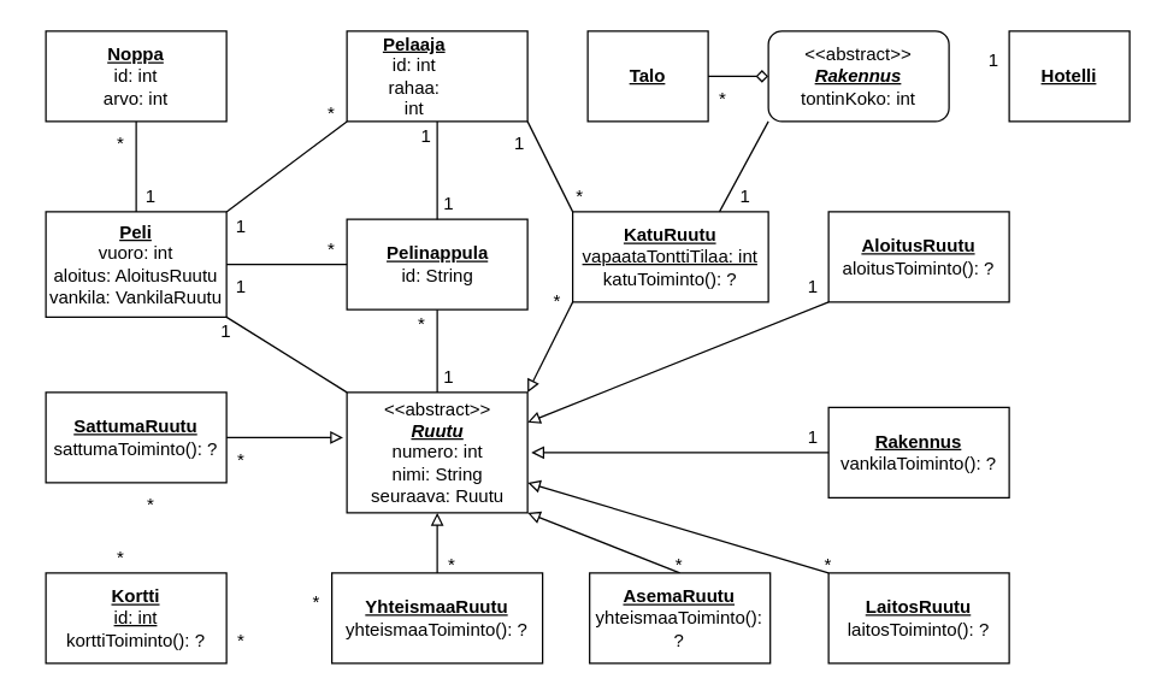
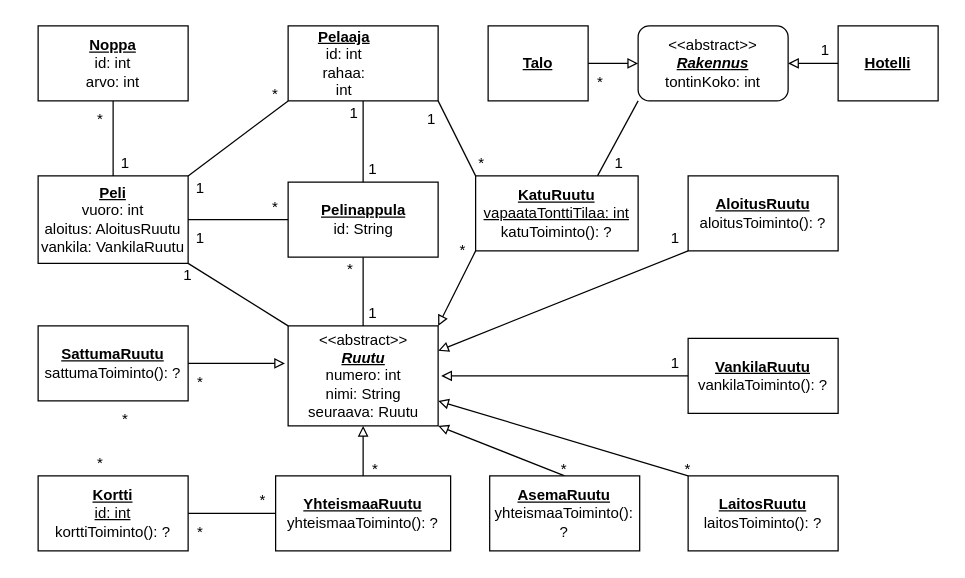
  <mxCell id="0" />
  <mxCell id="1" parent="0" />
  <mxCell id="2" value="" style="rounded=0;whiteSpace=wrap;html=1;" vertex="1" parent="1"><mxGeometry x="30" y="140" width="120" height="70" as="geometry" /></mxCell>
  <mxCell id="3" value="&lt;div&gt;&lt;u&gt;&lt;b&gt;Peli&lt;/b&gt;&lt;/u&gt;&lt;/div&gt;&lt;div&gt;vuoro: int&lt;/div&gt;&lt;div&gt;aloitus: AloitusRuutu&lt;br&gt;&lt;/div&gt;vankila: VankilaRuutu" style="text;html=1;strokeColor=none;fillColor=none;align=center;verticalAlign=middle;whiteSpace=wrap;rounded=0;" vertex="1" parent="1"><mxGeometry x="20" y="165" width="140" height="20" as="geometry" /></mxCell>
  <mxCell id="4" value="" style="rounded=0;whiteSpace=wrap;html=1;" vertex="1" parent="1"><mxGeometry x="230" y="20" width="120" height="60" as="geometry" /></mxCell>
  <mxCell id="5" value="&lt;div&gt;&lt;u&gt;&lt;b&gt;Pelaaja&lt;br&gt;&lt;/b&gt;&lt;/u&gt;&lt;/div&gt;&lt;div&gt;id: int&lt;br&gt;&lt;/div&gt;&lt;div&gt;rahaa: int&lt;br&gt;&lt;/div&gt;" style="text;html=1;strokeColor=none;fillColor=none;align=center;verticalAlign=middle;whiteSpace=wrap;rounded=0;" vertex="1" parent="1"><mxGeometry x="250" y="40" width="50" height="20" as="geometry" /></mxCell>
  <mxCell id="6" value="" style="rounded=0;whiteSpace=wrap;html=1;" vertex="1" parent="1"><mxGeometry x="230" y="260" width="120" height="80" as="geometry" /></mxCell>
  <mxCell id="7" value="&lt;div&gt;&amp;lt;&amp;lt;abstract&amp;gt;&amp;gt;&lt;br&gt;&lt;b&gt;&lt;/b&gt;&lt;u&gt;&lt;b&gt;&lt;/b&gt;&lt;/u&gt;&lt;/div&gt;&lt;div&gt;&lt;i&gt;&lt;u&gt;&lt;b&gt;Ruutu&lt;/b&gt;&lt;/u&gt;&lt;/i&gt;&lt;/div&gt;&lt;div&gt;numero: int&lt;/div&gt;&lt;div&gt;nimi: String&lt;/div&gt;&lt;div&gt;seuraava: Ruutu&lt;br&gt;&lt;/div&gt;" style="text;html=1;strokeColor=none;fillColor=none;align=center;verticalAlign=middle;whiteSpace=wrap;rounded=0;" vertex="1" parent="1"><mxGeometry x="227.5" y="290" width="125" height="20" as="geometry" /></mxCell>
  <mxCell id="8" value="" style="rounded=0;whiteSpace=wrap;html=1;" vertex="1" parent="1"><mxGeometry x="230" y="145" width="120" height="60" as="geometry" /></mxCell>
  <mxCell id="9" value="&lt;div&gt;&lt;u&gt;&lt;b&gt;Pelinappula&lt;/b&gt;&lt;/u&gt;&lt;/div&gt;&lt;div&gt;id: String&lt;br&gt;&lt;b&gt;&lt;/b&gt;&lt;/div&gt;" style="text;html=1;strokeColor=none;fillColor=none;align=center;verticalAlign=middle;whiteSpace=wrap;rounded=0;" vertex="1" parent="1"><mxGeometry x="262.5" y="165" width="55" height="20" as="geometry" /></mxCell>
  <mxCell id="10" value="" style="rounded=0;whiteSpace=wrap;html=1;" vertex="1" parent="1"><mxGeometry x="30" y="20" width="120" height="60" as="geometry" /></mxCell>
  <mxCell id="11" value="&lt;div&gt;&lt;u&gt;&lt;b&gt;Noppa&lt;/b&gt;&lt;/u&gt;&lt;/div&gt;&lt;div&gt;id: int&lt;/div&gt;&lt;div&gt;arvo: int&lt;br&gt;&lt;/div&gt;" style="text;html=1;strokeColor=none;fillColor=none;align=center;verticalAlign=middle;whiteSpace=wrap;rounded=0;" vertex="1" parent="1"><mxGeometry x="40" y="40" width="100" height="20" as="geometry" /></mxCell>
  <mxCell id="12" value="" style="endArrow=none;html=1;exitX=0.5;exitY=1;exitDx=0;exitDy=0;entryX=0.5;entryY=0;entryDx=0;entryDy=0;" edge="1" parent="1" source="8" target="6"><mxGeometry width="50" height="50" relative="1" as="geometry"><mxPoint x="390" y="250" as="sourcePoint" /><mxPoint x="260" y="220" as="targetPoint" /></mxGeometry></mxCell>
  <mxCell id="13" value="" style="endArrow=none;html=1;exitX=0.5;exitY=1;exitDx=0;exitDy=0;entryX=0.5;entryY=0;entryDx=0;entryDy=0;" edge="1" parent="1" source="4" target="8"><mxGeometry width="50" height="50" relative="1" as="geometry"><mxPoint x="300" y="120" as="sourcePoint" /><mxPoint x="260" y="120" as="targetPoint" /></mxGeometry></mxCell>
  <mxCell id="14" value="" style="endArrow=none;html=1;entryX=0.5;entryY=1;entryDx=0;entryDy=0;exitX=0.5;exitY=0;exitDx=0;exitDy=0;" edge="1" parent="1" source="2" target="10"><mxGeometry width="50" height="50" relative="1" as="geometry"><mxPoint x="390" y="250" as="sourcePoint" /><mxPoint x="440" y="200" as="targetPoint" /></mxGeometry></mxCell>
  <mxCell id="15" value="" style="endArrow=none;html=1;entryX=0;entryY=0.5;entryDx=0;entryDy=0;exitX=1;exitY=0.5;exitDx=0;exitDy=0;" edge="1" parent="1" source="2" target="8"><mxGeometry width="50" height="50" relative="1" as="geometry"><mxPoint x="390" y="250" as="sourcePoint" /><mxPoint x="440" y="200" as="targetPoint" /></mxGeometry></mxCell>
  <mxCell id="16" value="" style="endArrow=none;html=1;entryX=0;entryY=1;entryDx=0;entryDy=0;exitX=1;exitY=0;exitDx=0;exitDy=0;" edge="1" parent="1" source="2" target="4"><mxGeometry width="50" height="50" relative="1" as="geometry"><mxPoint x="390" y="250" as="sourcePoint" /><mxPoint x="440" y="200" as="targetPoint" /></mxGeometry></mxCell>
  <mxCell id="17" value="" style="endArrow=none;html=1;entryX=1;entryY=1;entryDx=0;entryDy=0;exitX=0;exitY=0;exitDx=0;exitDy=0;" edge="1" parent="1" source="6" target="2"><mxGeometry width="50" height="50" relative="1" as="geometry"><mxPoint x="390" y="250" as="sourcePoint" /><mxPoint x="440" y="200" as="targetPoint" /></mxGeometry></mxCell>
  <mxCell id="18" value="1" style="text;html=1;strokeColor=none;fillColor=none;align=center;verticalAlign=middle;whiteSpace=wrap;rounded=0;" vertex="1" parent="1"><mxGeometry x="80" y="120" width="40" height="20" as="geometry" /></mxCell>
  <mxCell id="19" value="*" style="text;html=1;strokeColor=none;fillColor=none;align=center;verticalAlign=middle;whiteSpace=wrap;rounded=0;" vertex="1" parent="1"><mxGeometry x="60" y="80" width="40" height="30" as="geometry" /></mxCell>
  <mxCell id="20" value="1" style="text;html=1;strokeColor=none;fillColor=none;align=center;verticalAlign=middle;whiteSpace=wrap;rounded=0;" vertex="1" parent="1"><mxGeometry x="130" y="210" width="40" height="20" as="geometry" /></mxCell>
  <mxCell id="21" value="*" style="text;html=1;strokeColor=none;fillColor=none;align=center;verticalAlign=middle;whiteSpace=wrap;rounded=0;" vertex="1" parent="1"><mxGeometry x="200" y="60" width="40" height="30" as="geometry" /></mxCell>
  <mxCell id="22" value="1" style="text;html=1;strokeColor=none;fillColor=none;align=center;verticalAlign=middle;whiteSpace=wrap;rounded=0;" vertex="1" parent="1"><mxGeometry x="140" y="140" width="40" height="20" as="geometry" /></mxCell>
  <mxCell id="23" value="1" style="text;html=1;strokeColor=none;fillColor=none;align=center;verticalAlign=middle;whiteSpace=wrap;rounded=0;" vertex="1" parent="1"><mxGeometry x="277.5" y="125" width="40" height="20" as="geometry" /></mxCell>
  <mxCell id="24" value="1" style="text;html=1;strokeColor=none;fillColor=none;align=center;verticalAlign=middle;whiteSpace=wrap;rounded=0;" vertex="1" parent="1"><mxGeometry x="262.5" y="80" width="40" height="20" as="geometry" /></mxCell>
  <mxCell id="25" value="1" style="text;html=1;strokeColor=none;fillColor=none;align=center;verticalAlign=middle;whiteSpace=wrap;rounded=0;" vertex="1" parent="1"><mxGeometry x="277.5" y="240" width="40" height="20" as="geometry" /></mxCell>
  <mxCell id="26" value="*" style="text;html=1;strokeColor=none;fillColor=none;align=center;verticalAlign=middle;whiteSpace=wrap;rounded=0;" vertex="1" parent="1"><mxGeometry x="260" y="200" width="40" height="30" as="geometry" /></mxCell>
  <mxCell id="27" value="*" style="text;html=1;strokeColor=none;fillColor=none;align=center;verticalAlign=middle;whiteSpace=wrap;rounded=0;" vertex="1" parent="1"><mxGeometry x="200" y="150" width="40" height="30" as="geometry" /></mxCell>
  <mxCell id="28" value="1" style="text;html=1;strokeColor=none;fillColor=none;align=center;verticalAlign=middle;whiteSpace=wrap;rounded=0;" vertex="1" parent="1"><mxGeometry x="140" y="180" width="40" height="20" as="geometry" /></mxCell>
  <mxCell id="29" value="&lt;div&gt;&lt;u&gt;&lt;b&gt;KatuRuutu&lt;/b&gt;&lt;/u&gt;&lt;/div&gt;&lt;div&gt;&lt;u&gt;vapaataTonttiTilaa: int&lt;br&gt;&lt;/u&gt;&lt;/div&gt;katuToiminto(): ?" style="rounded=0;whiteSpace=wrap;html=1;" vertex="1" parent="1"><mxGeometry x="380" y="140" width="130" height="60" as="geometry" /></mxCell>
  <mxCell id="30" value="&lt;div&gt;&lt;u&gt;&lt;b&gt;Kortti&lt;/b&gt;&lt;/u&gt;&lt;/div&gt;&lt;div&gt;&lt;u&gt;id: int&lt;/u&gt;&lt;/div&gt;&lt;div&gt;korttiToiminto(): ?&lt;br&gt;&lt;/div&gt;" style="rounded=0;whiteSpace=wrap;html=1;" vertex="1" parent="1"><mxGeometry x="30" y="380" width="120" height="60" as="geometry" /></mxCell>
  <mxCell id="31" value="*" style="text;html=1;strokeColor=none;fillColor=none;align=center;verticalAlign=middle;whiteSpace=wrap;rounded=0;" vertex="1" parent="1"><mxGeometry x="80" y="320" width="40" height="30" as="geometry" /></mxCell>
  <mxCell id="32" value="&lt;div&gt;&lt;u&gt;&lt;b&gt;SattumaRuutu&lt;/b&gt;&lt;/u&gt;&lt;/div&gt;sattumaToiminto(): ?" style="rounded=0;whiteSpace=wrap;html=1;" vertex="1" parent="1"><mxGeometry x="30" y="260" width="120" height="60" as="geometry" /></mxCell>
  <mxCell id="33" value="&lt;div&gt;&lt;u&gt;&lt;b&gt;YhteismaaRuutu&lt;/b&gt;&lt;/u&gt;&lt;/div&gt;yhteismaaToiminto(): ?" style="rounded=0;whiteSpace=wrap;html=1;" vertex="1" parent="1"><mxGeometry x="220" y="380" width="140" height="60" as="geometry" /></mxCell>
  <mxCell id="34" value="*" style="text;html=1;strokeColor=none;fillColor=none;align=center;verticalAlign=middle;whiteSpace=wrap;rounded=0;" vertex="1" parent="1"><mxGeometry x="190" y="390" width="40" height="20" as="geometry" /></mxCell>
+ <mxCell id="35" value="" style="endArrow=none;html=1;entryX=0;entryY=0.5;entryDx=0;entryDy=0;exitX=1;exitY=0.5;exitDx=0;exitDy=0;" edge="1" parent="1" source="30" target="33"><mxGeometry width="50" height="50" relative="1" as="geometry"><mxPoint x="355" y="320" as="sourcePoint" /><mxPoint x="405" y="270" as="targetPoint" /></mxGeometry></mxCell>
  <mxCell id="36" value="*" style="text;html=1;strokeColor=none;fillColor=none;align=center;verticalAlign=middle;whiteSpace=wrap;rounded=0;" vertex="1" parent="1"><mxGeometry x="60" y="360" width="40" height="20" as="geometry" /></mxCell>
  <mxCell id="37" value="*" style="text;html=1;strokeColor=none;fillColor=none;align=center;verticalAlign=middle;whiteSpace=wrap;rounded=0;" vertex="1" parent="1"><mxGeometry x="140" y="410" width="40" height="30" as="geometry" /></mxCell>
  <mxCell id="38" value="" style="endArrow=block;html=1;exitX=1;exitY=0.5;exitDx=0;exitDy=0;endFill=0;entryX=0;entryY=0;entryDx=0;entryDy=0;" edge="1" parent="1" source="32" target="7"><mxGeometry width="50" height="50" relative="1" as="geometry"><mxPoint x="390" y="290" as="sourcePoint" /><mxPoint x="200" y="310" as="targetPoint" /></mxGeometry></mxCell>
  <mxCell id="39" value="" style="endArrow=block;html=1;exitX=0.5;exitY=0;exitDx=0;exitDy=0;endFill=0;entryX=1;entryY=1;entryDx=0;entryDy=0;" edge="1" parent="1" source="55" target="6"><mxGeometry width="50" height="50" relative="1" as="geometry"><mxPoint x="102.5" y="670" as="sourcePoint" /><mxPoint x="370" y="350" as="targetPoint" /></mxGeometry></mxCell>
  <mxCell id="40" value="" style="endArrow=block;html=1;exitX=0.5;exitY=0;exitDx=0;exitDy=0;endFill=0;entryX=0.5;entryY=1;entryDx=0;entryDy=0;" edge="1" parent="1" source="33" target="6"><mxGeometry width="50" height="50" relative="1" as="geometry"><mxPoint x="130" y="520" as="sourcePoint" /><mxPoint x="207.5" y="520" as="targetPoint" /></mxGeometry></mxCell>
  <mxCell id="41" value="" style="endArrow=none;html=1;entryX=1;entryY=1;entryDx=0;entryDy=0;exitX=0;exitY=0;exitDx=0;exitDy=0;" edge="1" parent="1" source="29" target="4"><mxGeometry width="50" height="50" relative="1" as="geometry"><mxPoint x="390" y="290" as="sourcePoint" /><mxPoint x="440" y="240" as="targetPoint" /></mxGeometry></mxCell>
  <mxCell id="42" value="*" style="text;html=1;strokeColor=none;fillColor=none;align=center;verticalAlign=middle;whiteSpace=wrap;rounded=0;" vertex="1" parent="1"><mxGeometry x="360" y="115" width="50" height="30" as="geometry" /></mxCell>
  <mxCell id="43" value="1" style="text;html=1;strokeColor=none;fillColor=none;align=center;verticalAlign=middle;whiteSpace=wrap;rounded=0;" vertex="1" parent="1"><mxGeometry x="320" y="85" width="50" height="20" as="geometry" /></mxCell>
  <mxCell id="44" value="&lt;div&gt;&amp;lt;&amp;lt;abstract&amp;gt;&amp;gt;&lt;br&gt;&lt;b&gt;&lt;u&gt;&lt;/u&gt;&lt;/b&gt;&lt;/div&gt;&lt;div&gt;&lt;i&gt;&lt;b&gt;&lt;u&gt;Rakenn&lt;/u&gt;&lt;u&gt;us&lt;/u&gt;&lt;/b&gt;&lt;/i&gt;&lt;/div&gt;&lt;div&gt;tontinKoko: int&lt;br&gt;&lt;/div&gt;" style="whiteSpace=wrap;html=1;rounded=1;" vertex="1" parent="1"><mxGeometry x="510" y="20" width="120" height="60" as="geometry" /></mxCell>
  <mxCell id="45" value="&lt;br&gt;&lt;div&gt;&lt;u&gt;&lt;b&gt;Hotelli&lt;/b&gt;&lt;/u&gt;&lt;/div&gt;&lt;div&gt;&lt;u&gt;&lt;b&gt;&lt;br&gt;&lt;/b&gt;&lt;/u&gt;&lt;/div&gt;" style="rounded=0;whiteSpace=wrap;html=1;" vertex="1" parent="1"><mxGeometry x="670" y="20" width="80" height="60" as="geometry" /></mxCell>
  <mxCell id="46" value="&lt;u&gt;&lt;b&gt;Talo&lt;/b&gt;&lt;/u&gt;" style="rounded=0;whiteSpace=wrap;html=1;" vertex="1" parent="1"><mxGeometry x="390" y="20" width="80" height="60" as="geometry" /></mxCell>
- <mxCell id="47" value="" style="endArrow=diamond;html=1;endFill=0;entryX=0;entryY=0.5;entryDx=0;entryDy=0;exitX=1;exitY=0.5;exitDx=0;exitDy=0;" edge="1" parent="1" source="46" target="44"><mxGeometry width="50" height="50" relative="1" as="geometry"><mxPoint y="210" as="sourcePoint" x="-10" /><mxPoint x="40" y="160" as="targetPoint" /></mxGeometry></mxCell>
+ <mxCell id="47" value="" style="endArrow=block;html=1;endFill=0;entryX=0;entryY=0.5;entryDx=0;entryDy=0;exitX=1;exitY=0.5;exitDx=0;exitDy=0;" edge="1" parent="1" source="46" target="44"><mxGeometry width="50" height="50" relative="1" as="geometry"><mxPoint y="210" as="sourcePoint" x="-10" /><mxPoint x="40" y="160" as="targetPoint" /></mxGeometry></mxCell>
+ <mxCell id="48" value="" style="endArrow=block;html=1;endFill=0;exitX=0;exitY=0.5;exitDx=0;exitDy=0;entryX=1;entryY=0.5;entryDx=0;entryDy=0;" edge="1" parent="1" source="45" target="44"><mxGeometry width="50" height="50" relative="1" as="geometry"><mxPoint x="610" y="210" as="sourcePoint" /><mxPoint x="590" y="90" as="targetPoint" /></mxGeometry></mxCell>
  <mxCell id="49" value="" style="endArrow=none;html=1;entryX=0;entryY=1;entryDx=0;entryDy=0;exitX=0.75;exitY=0;exitDx=0;exitDy=0;" edge="1" parent="1" source="29" target="44"><mxGeometry width="50" height="50" relative="1" as="geometry"><mxPoint x="390" y="290" as="sourcePoint" /><mxPoint x="440" y="240" as="targetPoint" /></mxGeometry></mxCell>
  <mxCell id="50" value="*" style="text;html=1;strokeColor=none;fillColor=none;align=center;verticalAlign=middle;whiteSpace=wrap;rounded=0;" vertex="1" parent="1"><mxGeometry x="460" y="50" width="40" height="30" as="geometry" /></mxCell>
  <mxCell id="51" value="1" style="text;html=1;strokeColor=none;fillColor=none;align=center;verticalAlign=middle;whiteSpace=wrap;rounded=0;" vertex="1" parent="1"><mxGeometry x="470" y="120" width="50" height="20" as="geometry" /></mxCell>
  <mxCell id="52" value="" style="endArrow=block;html=1;exitX=0;exitY=1;exitDx=0;exitDy=0;endFill=0;entryX=1;entryY=0;entryDx=0;entryDy=0;" edge="1" parent="1" source="29" target="6"><mxGeometry width="50" height="50" relative="1" as="geometry"><mxPoint x="130" y="520" as="sourcePoint" /><mxPoint x="207.5" y="520" as="targetPoint" /></mxGeometry></mxCell>
  <mxCell id="53" value="&lt;u&gt;&lt;b&gt;AloitusRuutu&lt;/b&gt;&lt;/u&gt;&lt;div&gt;aloitusToiminto(): ?&lt;u&gt;&lt;b&gt;&lt;br&gt;&lt;/b&gt;&lt;/u&gt;&lt;/div&gt;" style="rounded=0;whiteSpace=wrap;html=1;" vertex="1" parent="1"><mxGeometry x="550" y="140" width="120" height="60" as="geometry" /></mxCell>
- <mxCell id="54" value="&lt;div&gt;&lt;u&gt;&lt;b&gt;Rakennus&lt;/b&gt;&lt;/u&gt;&lt;/div&gt;vankilaToiminto(): ?" style="rounded=0;whiteSpace=wrap;html=1;" vertex="1" parent="1"><mxGeometry x="550" y="270" width="120" height="60" as="geometry" /></mxCell>
+ <mxCell id="54" value="&lt;div&gt;&lt;u&gt;&lt;b&gt;VankilaRuutu&lt;/b&gt;&lt;/u&gt;&lt;/div&gt;vankilaToiminto(): ?" style="rounded=0;whiteSpace=wrap;html=1;" vertex="1" parent="1"><mxGeometry x="550" y="270" width="120" height="60" as="geometry" /></mxCell>
  <mxCell id="55" value="&lt;div&gt;&lt;u&gt;&lt;b&gt;AsemaRuutu&lt;/b&gt;&lt;/u&gt;&lt;/div&gt;yhteismaaToiminto(): ?" style="rounded=0;whiteSpace=wrap;html=1;" vertex="1" parent="1"><mxGeometry x="391.25" y="380" width="120" height="60" as="geometry" /></mxCell>
  <mxCell id="56" value="&lt;div&gt;&lt;u&gt;&lt;b&gt;LaitosRuutu&lt;/b&gt;&lt;/u&gt;&lt;/div&gt;laitosToiminto(): ?" style="rounded=0;whiteSpace=wrap;html=1;" vertex="1" parent="1"><mxGeometry x="550" y="380" width="120" height="60" as="geometry" /></mxCell>
  <mxCell id="57" value="" style="endArrow=block;html=1;exitX=0;exitY=0;exitDx=0;exitDy=0;endFill=0;entryX=1;entryY=0.75;entryDx=0;entryDy=0;" edge="1" parent="1" source="56" target="6"><mxGeometry width="50" height="50" relative="1" as="geometry"><mxPoint x="112.5" y="680" as="sourcePoint" /><mxPoint x="370" y="330" as="targetPoint" /></mxGeometry></mxCell>
  <mxCell id="58" value="" style="endArrow=block;html=1;exitX=0;exitY=0.5;exitDx=0;exitDy=0;endFill=0;entryX=1;entryY=0.5;entryDx=0;entryDy=0;" edge="1" parent="1" source="54" target="7"><mxGeometry width="50" height="50" relative="1" as="geometry"><mxPoint x="122.5" y="690" as="sourcePoint" /><mxPoint x="380" y="300" as="targetPoint" /></mxGeometry></mxCell>
  <mxCell id="59" value="" style="endArrow=block;html=1;exitX=0;exitY=1;exitDx=0;exitDy=0;endFill=0;entryX=1;entryY=0.25;entryDx=0;entryDy=0;" edge="1" parent="1" source="53" target="6"><mxGeometry width="50" height="50" relative="1" as="geometry"><mxPoint x="132.5" y="700" as="sourcePoint" /><mxPoint x="410" y="260" as="targetPoint" /></mxGeometry></mxCell>
  <mxCell id="60" value="1" style="text;html=1;strokeColor=none;fillColor=none;align=center;verticalAlign=middle;whiteSpace=wrap;rounded=0;" vertex="1" parent="1"><mxGeometry x="640" y="30" width="40" height="20" as="geometry" /></mxCell>
  <mxCell id="61" value="1" style="text;html=1;strokeColor=none;fillColor=none;align=center;verticalAlign=middle;whiteSpace=wrap;rounded=0;" vertex="1" parent="1"><mxGeometry x="520" y="180" width="40" height="20" as="geometry" /></mxCell>
  <mxCell id="62" value="1" style="text;html=1;strokeColor=none;fillColor=none;align=center;verticalAlign=middle;whiteSpace=wrap;rounded=0;" vertex="1" parent="1"><mxGeometry x="520" y="280" width="40" height="20" as="geometry" /></mxCell>
  <mxCell id="63" value="*" style="text;html=1;strokeColor=none;fillColor=none;align=center;verticalAlign=middle;whiteSpace=wrap;rounded=0;" vertex="1" parent="1"><mxGeometry x="140" y="290" width="40" height="30" as="geometry" /></mxCell>
  <mxCell id="64" value="*" style="text;html=1;strokeColor=none;fillColor=none;align=center;verticalAlign=middle;whiteSpace=wrap;rounded=0;" vertex="1" parent="1"><mxGeometry x="280" y="360" width="40" height="30" as="geometry" /></mxCell>
  <mxCell id="65" value="*" style="text;html=1;strokeColor=none;fillColor=none;align=center;verticalAlign=middle;whiteSpace=wrap;rounded=0;" vertex="1" parent="1"><mxGeometry x="431.25" y="365" width="40" height="20" as="geometry" /></mxCell>
  <mxCell id="66" value="*" style="text;html=1;strokeColor=none;fillColor=none;align=center;verticalAlign=middle;whiteSpace=wrap;rounded=0;" vertex="1" parent="1"><mxGeometry x="530" y="365" width="40" height="20" as="geometry" /></mxCell>
  <mxCell id="67" value="*" style="text;html=1;strokeColor=none;fillColor=none;align=center;verticalAlign=middle;whiteSpace=wrap;rounded=0;" vertex="1" parent="1"><mxGeometry x="340" y="180" width="60" height="40" as="geometry" /></mxCell>
